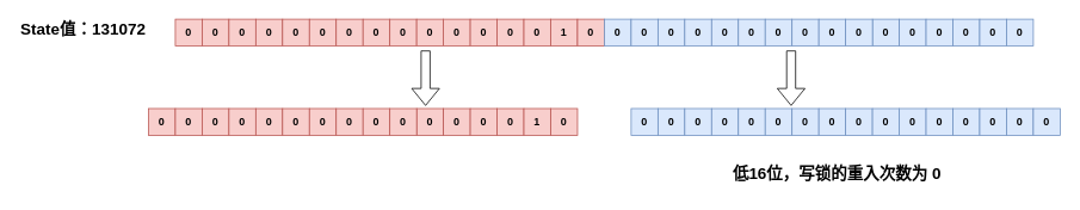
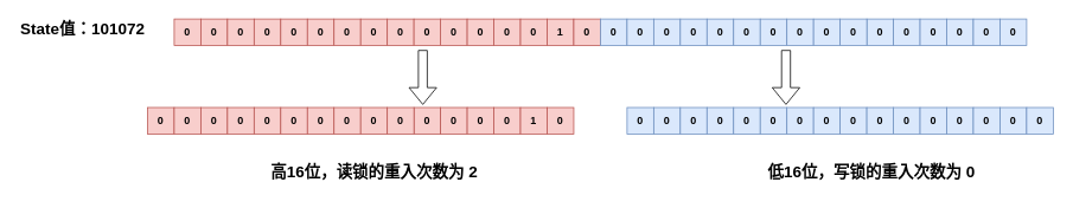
  <mxCell id="0" />
  <mxCell id="1" parent="0" />
  <mxCell id="2" value="0" style="whiteSpace=wrap;html=1;aspect=fixed;fillColor=#f8cecc;strokeColor=#b85450;fontStyle=1" vertex="1" parent="1"><mxGeometry x="195" y="21" width="30" height="30" as="geometry" /></mxCell>
  <mxCell id="3" value="&lt;span&gt;0&lt;/span&gt;" style="whiteSpace=wrap;html=1;aspect=fixed;fillColor=#f8cecc;strokeColor=#b85450;fontStyle=1" vertex="1" parent="1"><mxGeometry x="225" y="21" width="30" height="30" as="geometry" /></mxCell>
  <mxCell id="4" value="&lt;span&gt;0&lt;/span&gt;" style="whiteSpace=wrap;html=1;aspect=fixed;fillColor=#f8cecc;strokeColor=#b85450;fontStyle=1" vertex="1" parent="1"><mxGeometry x="255" y="21" width="30" height="30" as="geometry" /></mxCell>
  <mxCell id="5" value="&lt;span&gt;0&lt;/span&gt;" style="whiteSpace=wrap;html=1;aspect=fixed;fillColor=#f8cecc;strokeColor=#b85450;fontStyle=1" vertex="1" parent="1"><mxGeometry x="285" y="21" width="30" height="30" as="geometry" /></mxCell>
  <mxCell id="6" value="&lt;span&gt;0&lt;/span&gt;" style="whiteSpace=wrap;html=1;aspect=fixed;fillColor=#f8cecc;strokeColor=#b85450;fontStyle=1" vertex="1" parent="1"><mxGeometry x="315" y="21" width="30" height="30" as="geometry" /></mxCell>
  <mxCell id="7" value="&lt;span&gt;0&lt;/span&gt;" style="whiteSpace=wrap;html=1;aspect=fixed;fillColor=#f8cecc;strokeColor=#b85450;fontStyle=1" vertex="1" parent="1"><mxGeometry x="345" y="21" width="30" height="30" as="geometry" /></mxCell>
  <mxCell id="8" value="&lt;span&gt;0&lt;/span&gt;" style="whiteSpace=wrap;html=1;aspect=fixed;fillColor=#f8cecc;strokeColor=#b85450;fontStyle=1" vertex="1" parent="1"><mxGeometry x="375" y="21" width="30" height="30" as="geometry" /></mxCell>
  <mxCell id="9" value="&lt;span&gt;0&lt;/span&gt;" style="whiteSpace=wrap;html=1;aspect=fixed;fillColor=#f8cecc;strokeColor=#b85450;fontStyle=1" vertex="1" parent="1"><mxGeometry x="405" y="21" width="30" height="30" as="geometry" /></mxCell>
  <mxCell id="10" value="&lt;span&gt;0&lt;/span&gt;" style="whiteSpace=wrap;html=1;aspect=fixed;fillColor=#f8cecc;strokeColor=#b85450;fontStyle=1" vertex="1" parent="1"><mxGeometry x="495" y="21" width="30" height="30" as="geometry" /></mxCell>
  <mxCell id="11" value="&lt;span&gt;0&lt;/span&gt;" style="whiteSpace=wrap;html=1;aspect=fixed;fillColor=#f8cecc;strokeColor=#b85450;fontStyle=1" vertex="1" parent="1"><mxGeometry x="525" y="21" width="30" height="30" as="geometry" /></mxCell>
  <mxCell id="12" value="&lt;span&gt;0&lt;/span&gt;" style="whiteSpace=wrap;html=1;aspect=fixed;fillColor=#f8cecc;strokeColor=#b85450;fontStyle=1" vertex="1" parent="1"><mxGeometry x="435" y="21" width="30" height="30" as="geometry" /></mxCell>
  <mxCell id="13" value="&lt;span&gt;0&lt;/span&gt;" style="whiteSpace=wrap;html=1;aspect=fixed;fillColor=#f8cecc;strokeColor=#b85450;fontStyle=1" vertex="1" parent="1"><mxGeometry x="555" y="21" width="30" height="30" as="geometry" /></mxCell>
  <mxCell id="14" value="&lt;span&gt;0&lt;/span&gt;" style="whiteSpace=wrap;html=1;aspect=fixed;fillColor=#f8cecc;strokeColor=#b85450;fontStyle=1" vertex="1" parent="1"><mxGeometry x="465" y="21" width="30" height="30" as="geometry" /></mxCell>
  <mxCell id="15" value="&lt;span&gt;0&lt;/span&gt;" style="whiteSpace=wrap;html=1;aspect=fixed;fillColor=#f8cecc;strokeColor=#b85450;fontStyle=1" vertex="1" parent="1"><mxGeometry x="585" y="21" width="30" height="30" as="geometry" /></mxCell>
  <mxCell id="16" value="&lt;span&gt;1&lt;/span&gt;" style="whiteSpace=wrap;html=1;aspect=fixed;fillColor=#f8cecc;strokeColor=#b85450;fontStyle=1" vertex="1" parent="1"><mxGeometry x="615" y="21" width="30" height="30" as="geometry" /></mxCell>
  <mxCell id="17" value="&lt;span&gt;0&lt;/span&gt;" style="whiteSpace=wrap;html=1;aspect=fixed;fillColor=#f8cecc;strokeColor=#b85450;fontStyle=1" vertex="1" parent="1"><mxGeometry x="645" y="21" width="30" height="30" as="geometry" /></mxCell>
  <mxCell id="18" value="&lt;span&gt;0&lt;/span&gt;" style="whiteSpace=wrap;html=1;aspect=fixed;fillColor=#dae8fc;strokeColor=#6c8ebf;fontStyle=1" vertex="1" parent="1"><mxGeometry y="21" width="30" height="30" as="geometry" x="675" /></mxCell>
  <mxCell id="19" value="&lt;span&gt;0&lt;/span&gt;" style="whiteSpace=wrap;html=1;aspect=fixed;fillColor=#dae8fc;strokeColor=#6c8ebf;fontStyle=1" vertex="1" parent="1"><mxGeometry x="705" y="21" width="30" height="30" as="geometry" /></mxCell>
  <mxCell id="20" value="&lt;span&gt;0&lt;/span&gt;" style="whiteSpace=wrap;html=1;aspect=fixed;fillColor=#dae8fc;strokeColor=#6c8ebf;fontStyle=1" vertex="1" parent="1"><mxGeometry x="735" y="21" width="30" height="30" as="geometry" /></mxCell>
  <mxCell id="21" value="&lt;span&gt;0&lt;/span&gt;" style="whiteSpace=wrap;html=1;aspect=fixed;fillColor=#dae8fc;strokeColor=#6c8ebf;fontStyle=1" vertex="1" parent="1"><mxGeometry x="765" y="21" width="30" height="30" as="geometry" /></mxCell>
  <mxCell id="22" value="&lt;span&gt;0&lt;/span&gt;" style="whiteSpace=wrap;html=1;aspect=fixed;fillColor=#dae8fc;strokeColor=#6c8ebf;fontStyle=1" vertex="1" parent="1"><mxGeometry x="795" y="21" width="30" height="30" as="geometry" /></mxCell>
  <mxCell id="23" value="&lt;span&gt;0&lt;/span&gt;" style="whiteSpace=wrap;html=1;aspect=fixed;fillColor=#dae8fc;strokeColor=#6c8ebf;fontStyle=1" vertex="1" parent="1"><mxGeometry x="825" y="21" width="30" height="30" as="geometry" /></mxCell>
  <mxCell id="24" value="&lt;span&gt;0&lt;/span&gt;" style="whiteSpace=wrap;html=1;aspect=fixed;fillColor=#dae8fc;strokeColor=#6c8ebf;fontStyle=1" vertex="1" parent="1"><mxGeometry x="855" y="21" width="30" height="30" as="geometry" /></mxCell>
  <mxCell id="25" value="&lt;span&gt;0&lt;/span&gt;" style="whiteSpace=wrap;html=1;aspect=fixed;fillColor=#dae8fc;strokeColor=#6c8ebf;fontStyle=1" vertex="1" parent="1"><mxGeometry x="885" y="21" width="30" height="30" as="geometry" /></mxCell>
  <mxCell id="26" value="&lt;span&gt;0&lt;/span&gt;" style="whiteSpace=wrap;html=1;aspect=fixed;fillColor=#dae8fc;strokeColor=#6c8ebf;fontStyle=1" vertex="1" parent="1"><mxGeometry x="975" y="21" width="30" height="30" as="geometry" /></mxCell>
  <mxCell id="27" value="&lt;span&gt;0&lt;/span&gt;" style="whiteSpace=wrap;html=1;aspect=fixed;fillColor=#dae8fc;strokeColor=#6c8ebf;fontStyle=1" vertex="1" parent="1"><mxGeometry x="1005" y="21" width="30" height="30" as="geometry" /></mxCell>
  <mxCell id="28" value="&lt;span&gt;0&lt;/span&gt;" style="whiteSpace=wrap;html=1;aspect=fixed;fillColor=#dae8fc;strokeColor=#6c8ebf;fontStyle=1" vertex="1" parent="1"><mxGeometry x="915" y="21" width="30" height="30" as="geometry" /></mxCell>
  <mxCell id="29" value="&lt;span&gt;0&lt;/span&gt;" style="whiteSpace=wrap;html=1;aspect=fixed;fillColor=#dae8fc;strokeColor=#6c8ebf;fontStyle=1" vertex="1" parent="1"><mxGeometry x="1035" y="21" width="30" height="30" as="geometry" /></mxCell>
  <mxCell id="30" value="&lt;span&gt;0&lt;/span&gt;" style="whiteSpace=wrap;html=1;aspect=fixed;fillColor=#dae8fc;strokeColor=#6c8ebf;fontStyle=1" vertex="1" parent="1"><mxGeometry x="945" y="21" width="30" height="30" as="geometry" /></mxCell>
  <mxCell id="31" value="&lt;span&gt;0&lt;/span&gt;" style="whiteSpace=wrap;html=1;aspect=fixed;fillColor=#dae8fc;strokeColor=#6c8ebf;fontStyle=1" vertex="1" parent="1"><mxGeometry x="1065" y="21" width="30" height="30" as="geometry" /></mxCell>
  <mxCell id="32" value="&lt;span&gt;0&lt;/span&gt;" style="whiteSpace=wrap;html=1;aspect=fixed;fillColor=#dae8fc;strokeColor=#6c8ebf;fontStyle=1" vertex="1" parent="1"><mxGeometry x="1095" y="21" width="30" height="30" as="geometry" /></mxCell>
  <mxCell id="33" value="&lt;span&gt;0&lt;/span&gt;" style="whiteSpace=wrap;html=1;aspect=fixed;fillColor=#dae8fc;strokeColor=#6c8ebf;fontStyle=1" vertex="1" parent="1"><mxGeometry x="1125" y="21" width="30" height="30" as="geometry" /></mxCell>
  <mxCell id="34" value="0" style="whiteSpace=wrap;html=1;aspect=fixed;fillColor=#f8cecc;strokeColor=#b85450;fontStyle=1" vertex="1" parent="1"><mxGeometry x="165" y="121" width="30" height="30" as="geometry" /></mxCell>
  <mxCell id="35" value="&lt;span&gt;0&lt;/span&gt;" style="whiteSpace=wrap;html=1;aspect=fixed;fillColor=#f8cecc;strokeColor=#b85450;fontStyle=1" vertex="1" parent="1"><mxGeometry x="195" y="121" width="30" height="30" as="geometry" /></mxCell>
  <mxCell id="36" value="&lt;span&gt;0&lt;/span&gt;" style="whiteSpace=wrap;html=1;aspect=fixed;fillColor=#f8cecc;strokeColor=#b85450;fontStyle=1" vertex="1" parent="1"><mxGeometry x="225" y="121" width="30" height="30" as="geometry" /></mxCell>
  <mxCell id="37" value="&lt;span&gt;0&lt;/span&gt;" style="whiteSpace=wrap;html=1;aspect=fixed;fillColor=#f8cecc;strokeColor=#b85450;fontStyle=1" vertex="1" parent="1"><mxGeometry x="255" y="121" width="30" height="30" as="geometry" /></mxCell>
  <mxCell id="38" value="&lt;span&gt;0&lt;/span&gt;" style="whiteSpace=wrap;html=1;aspect=fixed;fillColor=#f8cecc;strokeColor=#b85450;fontStyle=1" vertex="1" parent="1"><mxGeometry x="285" y="121" width="30" height="30" as="geometry" /></mxCell>
  <mxCell id="39" value="&lt;span&gt;0&lt;/span&gt;" style="whiteSpace=wrap;html=1;aspect=fixed;fillColor=#f8cecc;strokeColor=#b85450;fontStyle=1" vertex="1" parent="1"><mxGeometry x="315" y="121" width="30" height="30" as="geometry" /></mxCell>
  <mxCell id="40" value="&lt;span&gt;0&lt;/span&gt;" style="whiteSpace=wrap;html=1;aspect=fixed;fillColor=#f8cecc;strokeColor=#b85450;fontStyle=1" vertex="1" parent="1"><mxGeometry x="345" y="121" width="30" height="30" as="geometry" /></mxCell>
  <mxCell id="41" value="&lt;span&gt;0&lt;/span&gt;" style="whiteSpace=wrap;html=1;aspect=fixed;fillColor=#f8cecc;strokeColor=#b85450;fontStyle=1" vertex="1" parent="1"><mxGeometry x="375" y="121" width="30" height="30" as="geometry" /></mxCell>
  <mxCell id="42" value="&lt;span&gt;0&lt;/span&gt;" style="whiteSpace=wrap;html=1;aspect=fixed;fillColor=#f8cecc;strokeColor=#b85450;fontStyle=1" vertex="1" parent="1"><mxGeometry x="465" y="121" width="30" height="30" as="geometry" /></mxCell>
  <mxCell id="43" value="&lt;span&gt;0&lt;/span&gt;" style="whiteSpace=wrap;html=1;aspect=fixed;fillColor=#f8cecc;strokeColor=#b85450;fontStyle=1" vertex="1" parent="1"><mxGeometry x="495" y="121" width="30" height="30" as="geometry" /></mxCell>
  <mxCell id="44" value="&lt;span&gt;0&lt;/span&gt;" style="whiteSpace=wrap;html=1;aspect=fixed;fillColor=#f8cecc;strokeColor=#b85450;fontStyle=1" vertex="1" parent="1"><mxGeometry x="405" y="121" width="30" height="30" as="geometry" /></mxCell>
  <mxCell id="45" value="&lt;span&gt;0&lt;/span&gt;" style="whiteSpace=wrap;html=1;aspect=fixed;fillColor=#f8cecc;strokeColor=#b85450;fontStyle=1" vertex="1" parent="1"><mxGeometry x="525" y="121" width="30" height="30" as="geometry" /></mxCell>
  <mxCell id="46" value="&lt;span&gt;0&lt;/span&gt;" style="whiteSpace=wrap;html=1;aspect=fixed;fillColor=#f8cecc;strokeColor=#b85450;fontStyle=1" vertex="1" parent="1"><mxGeometry x="435" y="121" width="30" height="30" as="geometry" /></mxCell>
  <mxCell id="47" value="&lt;span&gt;0&lt;/span&gt;" style="whiteSpace=wrap;html=1;aspect=fixed;fillColor=#f8cecc;strokeColor=#b85450;fontStyle=1" vertex="1" parent="1"><mxGeometry x="555" y="121" width="30" height="30" as="geometry" /></mxCell>
  <mxCell id="48" value="&lt;span&gt;1&lt;/span&gt;" style="whiteSpace=wrap;html=1;aspect=fixed;fillColor=#f8cecc;strokeColor=#b85450;fontStyle=1" vertex="1" parent="1"><mxGeometry x="585" y="121" width="30" height="30" as="geometry" /></mxCell>
  <mxCell id="49" value="&lt;span&gt;0&lt;/span&gt;" style="whiteSpace=wrap;html=1;aspect=fixed;fillColor=#f8cecc;strokeColor=#b85450;fontStyle=1" vertex="1" parent="1"><mxGeometry x="615" y="121" width="30" height="30" as="geometry" /></mxCell>
- <mxCell id="50" value="&lt;span style=&quot;font-size: 18px&quot;&gt;State值：131072&lt;/span&gt;" style="text;html=1;resizable=0;points=[];autosize=1;align=left;verticalAlign=top;spacingTop=-4;fontStyle=1;fontSize=18;" vertex="1" parent="1"><mxGeometry x="20" y="20" width="160" height="32" as="geometry" /></mxCell>
+ <mxCell id="50" value="&lt;span style=&quot;font-size: 18px&quot;&gt;State值：101072&lt;/span&gt;" style="text;html=1;resizable=0;points=[];autosize=1;align=left;verticalAlign=top;spacingTop=-4;fontStyle=1;fontSize=18;" vertex="1" parent="1"><mxGeometry x="20" y="20" width="160" height="32" as="geometry" /></mxCell>
  <mxCell id="51" value="" style="shape=flexArrow;endArrow=classic;html=1;fontSize=18;fontStyle=1" edge="1" parent="1"><mxGeometry width="50" height="50" relative="1" as="geometry"><mxPoint x="475" y="56" as="sourcePoint" /><mxPoint x="475" y="118" as="targetPoint" /></mxGeometry></mxCell>
  <mxCell id="52" value="&lt;span&gt;0&lt;/span&gt;" style="whiteSpace=wrap;html=1;aspect=fixed;fillColor=#dae8fc;strokeColor=#6c8ebf;fontStyle=1" vertex="1" parent="1"><mxGeometry x="705" y="121" width="30" height="30" as="geometry" /></mxCell>
  <mxCell id="53" value="&lt;span&gt;0&lt;/span&gt;" style="whiteSpace=wrap;html=1;aspect=fixed;fillColor=#dae8fc;strokeColor=#6c8ebf;fontStyle=1" vertex="1" parent="1"><mxGeometry x="735" y="121" width="30" height="30" as="geometry" /></mxCell>
  <mxCell id="54" value="&lt;span&gt;0&lt;/span&gt;" style="whiteSpace=wrap;html=1;aspect=fixed;fillColor=#dae8fc;strokeColor=#6c8ebf;fontStyle=1" vertex="1" parent="1"><mxGeometry x="765" y="121" width="30" height="30" as="geometry" /></mxCell>
  <mxCell id="55" value="&lt;span&gt;0&lt;/span&gt;" style="whiteSpace=wrap;html=1;aspect=fixed;fillColor=#dae8fc;strokeColor=#6c8ebf;fontStyle=1" vertex="1" parent="1"><mxGeometry x="795" y="121" width="30" height="30" as="geometry" /></mxCell>
  <mxCell id="56" value="&lt;span&gt;0&lt;/span&gt;" style="whiteSpace=wrap;html=1;aspect=fixed;fillColor=#dae8fc;strokeColor=#6c8ebf;fontStyle=1" vertex="1" parent="1"><mxGeometry x="825" y="121" width="30" height="30" as="geometry" /></mxCell>
  <mxCell id="57" value="&lt;span&gt;0&lt;/span&gt;" style="whiteSpace=wrap;html=1;aspect=fixed;fillColor=#dae8fc;strokeColor=#6c8ebf;fontStyle=1" vertex="1" parent="1"><mxGeometry x="855" y="121" width="30" height="30" as="geometry" /></mxCell>
  <mxCell id="58" value="&lt;span&gt;0&lt;/span&gt;" style="whiteSpace=wrap;html=1;aspect=fixed;fillColor=#dae8fc;strokeColor=#6c8ebf;fontStyle=1" vertex="1" parent="1"><mxGeometry x="885" y="121" width="30" height="30" as="geometry" /></mxCell>
  <mxCell id="59" value="&lt;span&gt;0&lt;/span&gt;" style="whiteSpace=wrap;html=1;aspect=fixed;fillColor=#dae8fc;strokeColor=#6c8ebf;fontStyle=1" vertex="1" parent="1"><mxGeometry x="915" y="121" width="30" height="30" as="geometry" /></mxCell>
  <mxCell id="60" value="&lt;span&gt;0&lt;/span&gt;" style="whiteSpace=wrap;html=1;aspect=fixed;fillColor=#dae8fc;strokeColor=#6c8ebf;fontStyle=1" vertex="1" parent="1"><mxGeometry x="1005" y="121" width="30" height="30" as="geometry" /></mxCell>
  <mxCell id="61" value="&lt;span&gt;0&lt;/span&gt;" style="whiteSpace=wrap;html=1;aspect=fixed;fillColor=#dae8fc;strokeColor=#6c8ebf;fontStyle=1" vertex="1" parent="1"><mxGeometry x="1035" y="121" width="30" height="30" as="geometry" /></mxCell>
  <mxCell id="62" value="&lt;span&gt;0&lt;/span&gt;" style="whiteSpace=wrap;html=1;aspect=fixed;fillColor=#dae8fc;strokeColor=#6c8ebf;fontStyle=1" vertex="1" parent="1"><mxGeometry x="945" y="121" width="30" height="30" as="geometry" /></mxCell>
  <mxCell id="63" value="&lt;span&gt;0&lt;/span&gt;" style="whiteSpace=wrap;html=1;aspect=fixed;fillColor=#dae8fc;strokeColor=#6c8ebf;fontStyle=1" vertex="1" parent="1"><mxGeometry x="1065" y="121" width="30" height="30" as="geometry" /></mxCell>
  <mxCell id="64" value="&lt;span&gt;0&lt;/span&gt;" style="whiteSpace=wrap;html=1;aspect=fixed;fillColor=#dae8fc;strokeColor=#6c8ebf;fontStyle=1" vertex="1" parent="1"><mxGeometry x="975" y="121" width="30" height="30" as="geometry" /></mxCell>
  <mxCell id="65" value="&lt;span&gt;0&lt;/span&gt;" style="whiteSpace=wrap;html=1;aspect=fixed;fillColor=#dae8fc;strokeColor=#6c8ebf;fontStyle=1" vertex="1" parent="1"><mxGeometry x="1095" y="121" width="30" height="30" as="geometry" /></mxCell>
  <mxCell id="66" value="&lt;span&gt;0&lt;/span&gt;" style="whiteSpace=wrap;html=1;aspect=fixed;fillColor=#dae8fc;strokeColor=#6c8ebf;fontStyle=1" vertex="1" parent="1"><mxGeometry x="1125" y="121" width="30" height="30" as="geometry" /></mxCell>
  <mxCell id="67" value="&lt;span&gt;0&lt;/span&gt;" style="whiteSpace=wrap;html=1;aspect=fixed;fillColor=#dae8fc;strokeColor=#6c8ebf;fontStyle=1" vertex="1" parent="1"><mxGeometry x="1155" y="121" width="30" height="30" as="geometry" /></mxCell>
  <mxCell id="68" value="" style="shape=flexArrow;endArrow=classic;html=1;fontSize=18;fontStyle=1" edge="1" parent="1"><mxGeometry width="50" height="50" relative="1" as="geometry"><mxPoint x="884" y="56" as="sourcePoint" /><mxPoint x="884" y="118" as="targetPoint" /></mxGeometry></mxCell>
- <mxCell id="70" value="低16位，写锁的重入次数为 0" style="text;html=1;resizable=0;points=[];autosize=1;align=left;verticalAlign=top;spacingTop=-4;fontSize=18;fontStyle=1" vertex="1" parent="1"><mxGeometry x="817" y="181" width="256" height="32" as="geometry" /></mxCell>
+ <mxCell id="69" value="高16位，读锁的重入次数为 2" style="text;html=1;resizable=0;points=[];autosize=1;align=left;verticalAlign=top;spacingTop=-4;fontSize=18;fontStyle=1" vertex="1" parent="1"><mxGeometry x="302" y="181" width="256" height="32" as="geometry" /></mxCell>
+ <mxCell id="70" value="低16位，写锁的重入次数为 0" style="text;html=1;resizable=0;points=[];autosize=1;align=left;verticalAlign=top;spacingTop=-4;fontSize=18;fontStyle=1" vertex="1" parent="1"><mxGeometry x="862" y="181" width="256" height="32" as="geometry" /></mxCell>
